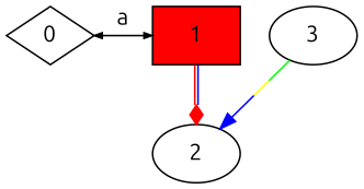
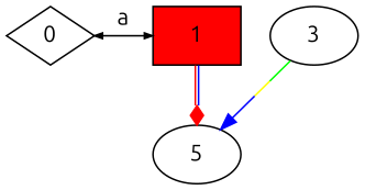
  digraph {
    bgcolor=white
    fontcolor=black
    fontname=Ubuntu
    fontsize=22
    node [fontname=Ubuntu]
    edge [fontname=Ubuntu]
    0 [shape=diamond]
    1 [fillcolor=red shape=rectangle style=filled]
-   2
+   2 [label=5]
    3
    subgraph sub_1 {
      rank=same
      0
      1
    }
    0 -> 1 [arrowsize=0.5 dir=both label=a]
    1 -> 2 [arrowhead=diamond color="red:blue"]
    3 -> 2 [color="green:yellow;0.25:blue" constraint=false]
  }
